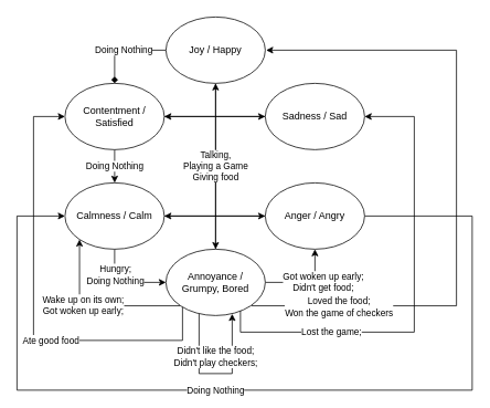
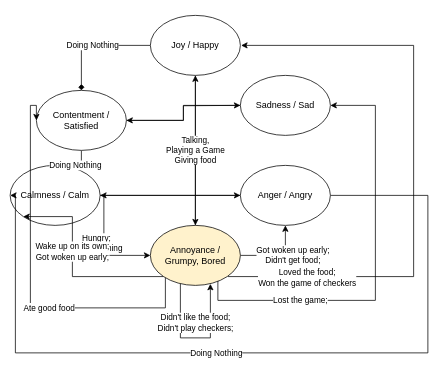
  <mxCell id="0" />
  <mxCell id="1" parent="0" />
  <mxCell id="2" style="edgeStyle=orthogonalEdgeStyle;rounded=0;orthogonalLoop=1;jettySize=auto;html=1;" parent="1" source="5" target="20" edge="1"><mxGeometry relative="1" as="geometry" /></mxCell>
  <mxCell id="3" style="edgeStyle=orthogonalEdgeStyle;rounded=0;orthogonalLoop=1;jettySize=auto;html=1;entryX=0;entryY=0.5;entryDx=0;entryDy=0;" parent="1" source="5" target="15" edge="1"><mxGeometry relative="1" as="geometry"><Array as="points"><mxPoint x="138" y="340" /></Array></mxGeometry></mxCell>
  <mxCell id="4" value="Hungry;&lt;br&gt;Doing Nothing" style="edgeLabel;html=1;align=center;verticalAlign=middle;resizable=0;points=[];" parent="3" vertex="1" connectable="0"><mxGeometry x="0.039" y="2" relative="1" as="geometry"><mxPoint x="-13" y="-8" as="offset" /></mxGeometry></mxCell>
- <mxCell id="5" value="Calmness / Calm" style="ellipse;whiteSpace=wrap;html=1;" parent="1" vertex="1"><mxGeometry x="78" y="220" width="120" height="80" as="geometry" /></mxCell>
+ <mxCell id="5" value="Calmness / Calm" style="ellipse;whiteSpace=wrap;html=1;" parent="1" vertex="1"><mxGeometry x="13" y="220" width="120" height="80" as="geometry" /></mxCell>
  <mxCell id="6" style="edgeStyle=orthogonalEdgeStyle;rounded=0;orthogonalLoop=1;jettySize=auto;html=1;" parent="1" source="8" edge="1"><mxGeometry relative="1" as="geometry"><mxPoint x="320" y="140" as="targetPoint" /></mxGeometry></mxCell>
  <mxCell id="7" value="Doing Nothing" style="edgeStyle=orthogonalEdgeStyle;rounded=0;orthogonalLoop=1;jettySize=auto;html=1;entryX=0.5;entryY=0;entryDx=0;entryDy=0;" parent="1" source="8" target="5" edge="1"><mxGeometry relative="1" as="geometry" /></mxCell>
- <mxCell id="8" value="&lt;span&gt;Contentment / Satisfied&lt;/span&gt;" style="ellipse;whiteSpace=wrap;html=1;" parent="1" vertex="1"><mxGeometry x="78" y="100" width="120" height="80" as="geometry" /></mxCell>
+ <mxCell id="8" value="&lt;span&gt;Contentment / Satisfied&lt;/span&gt;" style="ellipse;whiteSpace=wrap;html=1;" parent="1" vertex="1"><mxGeometry x="48" y="120" width="120" height="80" as="geometry" /></mxCell>
  <mxCell id="9" style="edgeStyle=orthogonalEdgeStyle;rounded=0;orthogonalLoop=1;jettySize=auto;html=1;entryX=0.5;entryY=1;entryDx=0;entryDy=0;" parent="1" source="15" target="24" edge="1"><mxGeometry relative="1" as="geometry" /></mxCell>
  <mxCell id="10" value="Got woken up early;&lt;br&gt;Didn't get food;" style="edgeStyle=orthogonalEdgeStyle;rounded=0;orthogonalLoop=1;jettySize=auto;html=1;entryX=0.5;entryY=1;entryDx=0;entryDy=0;" parent="1" edge="1"><mxGeometry x="0.2" y="-10" relative="1" as="geometry"><mxPoint x="320" y="340" as="sourcePoint" /><mxPoint x="380" y="300" as="targetPoint" /><Array as="points"><mxPoint x="380" y="340" /></Array><mxPoint as="offset" /></mxGeometry></mxCell>
  <mxCell id="11" value="Ate good food" style="edgeStyle=orthogonalEdgeStyle;rounded=0;orthogonalLoop=1;jettySize=auto;html=1;entryX=0;entryY=0.5;entryDx=0;entryDy=0;" parent="1" source="15" target="8" edge="1"><mxGeometry x="-0.247" relative="1" as="geometry"><Array as="points"><mxPoint x="220" y="410" /><mxPoint x="40" y="410" /><mxPoint x="40" y="140" /></Array><mxPoint as="offset" /></mxGeometry></mxCell>
  <mxCell id="12" value="Loved the food;&lt;br&gt;Won the game of checkers" style="edgeStyle=orthogonalEdgeStyle;rounded=0;orthogonalLoop=1;jettySize=auto;html=1;exitX=1;exitY=1;exitDx=0;exitDy=0;entryX=1;entryY=0.5;entryDx=0;entryDy=0;" parent="1" edge="1"><mxGeometry x="-0.729" y="-2" relative="1" as="geometry"><mxPoint x="303.426" y="368.284" as="sourcePoint" /><mxPoint x="321" y="60" as="targetPoint" /><Array as="points"><mxPoint x="551" y="368" /><mxPoint x="551" y="60" /></Array><mxPoint as="offset" /></mxGeometry></mxCell>
  <mxCell id="13" value="Wake up on its own;&lt;br&gt;Got woken up early;" style="edgeStyle=orthogonalEdgeStyle;rounded=0;orthogonalLoop=1;jettySize=auto;html=1;exitX=0;exitY=1;exitDx=0;exitDy=0;entryX=0;entryY=1;entryDx=0;entryDy=0;" parent="1" source="15" target="5" edge="1"><mxGeometry x="0.164" relative="1" as="geometry"><Array as="points"><mxPoint x="96" y="368" /></Array><mxPoint as="offset" /></mxGeometry></mxCell>
  <mxCell id="14" value="Lost the game;" style="edgeStyle=orthogonalEdgeStyle;rounded=0;orthogonalLoop=1;jettySize=auto;html=1;entryX=1;entryY=0.5;entryDx=0;entryDy=0;" parent="1" target="17" edge="1"><mxGeometry x="-0.5" relative="1" as="geometry"><mxPoint x="290" y="370" as="sourcePoint" /><Array as="points"><mxPoint x="290" y="400" /><mxPoint x="500" y="400" /><mxPoint x="500" y="140" /></Array><mxPoint as="offset" /></mxGeometry></mxCell>
- <mxCell id="15" value="Annoyance /&lt;br&gt;Grumpy, Bored" style="ellipse;whiteSpace=wrap;html=1;" parent="1" vertex="1"><mxGeometry x="200" y="300" width="120" height="80" as="geometry" /></mxCell>
+ <mxCell id="15" value="Annoyance /&lt;br&gt;Grumpy, Bored" style="ellipse;whiteSpace=wrap;html=1;fillColor=#fff2cc;" parent="1" vertex="1"><mxGeometry x="200" y="300" width="120" height="80" as="geometry" /></mxCell>
  <mxCell id="16" style="edgeStyle=orthogonalEdgeStyle;rounded=0;orthogonalLoop=1;jettySize=auto;html=1;entryX=1;entryY=0.5;entryDx=0;entryDy=0;" parent="1" source="17" target="8" edge="1"><mxGeometry relative="1" as="geometry" /></mxCell>
  <mxCell id="17" value="&lt;span&gt;Sadness / Sad&lt;/span&gt;" style="ellipse;whiteSpace=wrap;html=1;" parent="1" vertex="1"><mxGeometry x="320" y="100" width="120" height="80" as="geometry" /></mxCell>
  <mxCell id="18" style="edgeStyle=orthogonalEdgeStyle;rounded=0;orthogonalLoop=1;jettySize=auto;html=1;entryX=1;entryY=0.5;entryDx=0;entryDy=0;" parent="1" source="20" target="5" edge="1"><mxGeometry relative="1" as="geometry" /></mxCell>
  <mxCell id="19" value="Doing Nothing" style="edgeStyle=orthogonalEdgeStyle;rounded=0;orthogonalLoop=1;jettySize=auto;html=1;entryX=0;entryY=0.5;entryDx=0;entryDy=0;" parent="1" source="20" target="5" edge="1"><mxGeometry x="0.123" relative="1" as="geometry"><Array as="points"><mxPoint x="570" y="260" /><mxPoint x="570" y="470" /><mxPoint x="20" y="470" /><mxPoint x="20" y="260" /></Array><mxPoint as="offset" /></mxGeometry></mxCell>
  <mxCell id="20" value="Anger / Angry&lt;span&gt;&lt;br&gt;&lt;/span&gt;" style="ellipse;whiteSpace=wrap;html=1;" parent="1" vertex="1"><mxGeometry x="320" y="220" width="120" height="80" as="geometry" /></mxCell>
  <mxCell id="21" value="Talking,&lt;br&gt;Playing a Game&lt;br&gt;Giving food" style="edgeStyle=orthogonalEdgeStyle;rounded=0;orthogonalLoop=1;jettySize=auto;html=1;" parent="1" source="24" target="15" edge="1"><mxGeometry relative="1" as="geometry"><mxPoint as="offset" /></mxGeometry></mxCell>
  <mxCell id="22" style="edgeStyle=orthogonalEdgeStyle;rounded=0;orthogonalLoop=1;jettySize=auto;html=1;entryX=0.5;entryY=0;entryDx=0;entryDy=0;endArrow=diamond;" parent="1" source="24" target="8" edge="1"><mxGeometry relative="1" as="geometry" /></mxCell>
  <mxCell id="23" value="Doing Nothing" style="edgeLabel;html=1;align=center;verticalAlign=middle;resizable=0;points=[];" parent="22" vertex="1" connectable="0"><mxGeometry x="0.029" y="-1" relative="1" as="geometry"><mxPoint as="offset" /></mxGeometry></mxCell>
  <mxCell id="24" value="Joy / Happy" style="ellipse;whiteSpace=wrap;html=1;" parent="1" vertex="1"><mxGeometry x="200" y="20" width="120" height="80" as="geometry" /></mxCell>
  <mxCell id="25" value="Didn't like the food;&lt;br&gt;Didn't play checkers;" style="edgeStyle=orthogonalEdgeStyle;rounded=0;orthogonalLoop=1;jettySize=auto;html=1;" parent="1" edge="1"><mxGeometry x="-0.435" y="20" relative="1" as="geometry"><mxPoint x="240" y="378" as="sourcePoint" /><mxPoint x="280" y="378" as="targetPoint" /><Array as="points"><mxPoint x="240" y="450" /><mxPoint x="280" y="450" /></Array><mxPoint as="offset" /></mxGeometry></mxCell>
